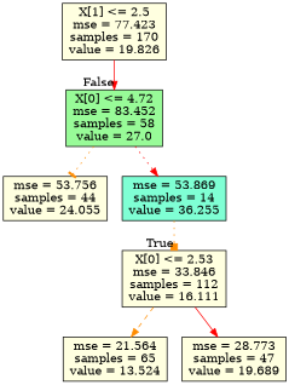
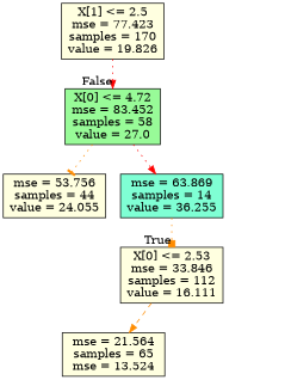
  digraph {
    node [fillcolor=lightyellow shape=box style=filled]
    edge [arrowhead=normal color=red style=dotted]
    n1 [label="X[1] <= 2.5\nmse = 77.423\nsamples = 170\nvalue = 19.826"]
    n2 [fillcolor=palegreen label="X[0] <= 4.72\nmse = 83.452\nsamples = 58\nvalue = 27.0"]
    n3 [label="X[0] <= 2.53\nmse = 33.846\nsamples = 112\nvalue = 16.111"]
-   n4 [label="mse = 21.564\nsamples = 65\nvalue = 13.524"]
-   n5 [label="mse = 28.773\nsamples = 47\nvalue = 19.689"]
+   n4 [label="mse = 21.564\nsamples = 65\nmse = 13.524"]
    n6 [label="mse = 53.756\nsamples = 44\nvalue = 24.055"]
-   n7 [fillcolor=aquamarine label="mse = 53.869\nsamples = 14\nvalue = 36.255"]
-   n1 -> n2 [headlabel=False labelangle=-45 labeldistance=2.5 style=solid]
+   n7 [fillcolor=aquamarine label="mse = 63.869\nsamples = 14\nvalue = 36.255"]
+   n1 -> n2 [headlabel=False labelangle=-45 labeldistance=2.5]
    n2 -> n6 [arrowhead=tee color=darkorange]
    n2 -> n7
    n3 -> n4 [color=darkorange style=dashed]
-   n3 -> n5 [style=solid]
    n7 -> n3 [arrowhead=box color=darkorange headlabel=True labelangle=45 labeldistance=2.5]
  }
